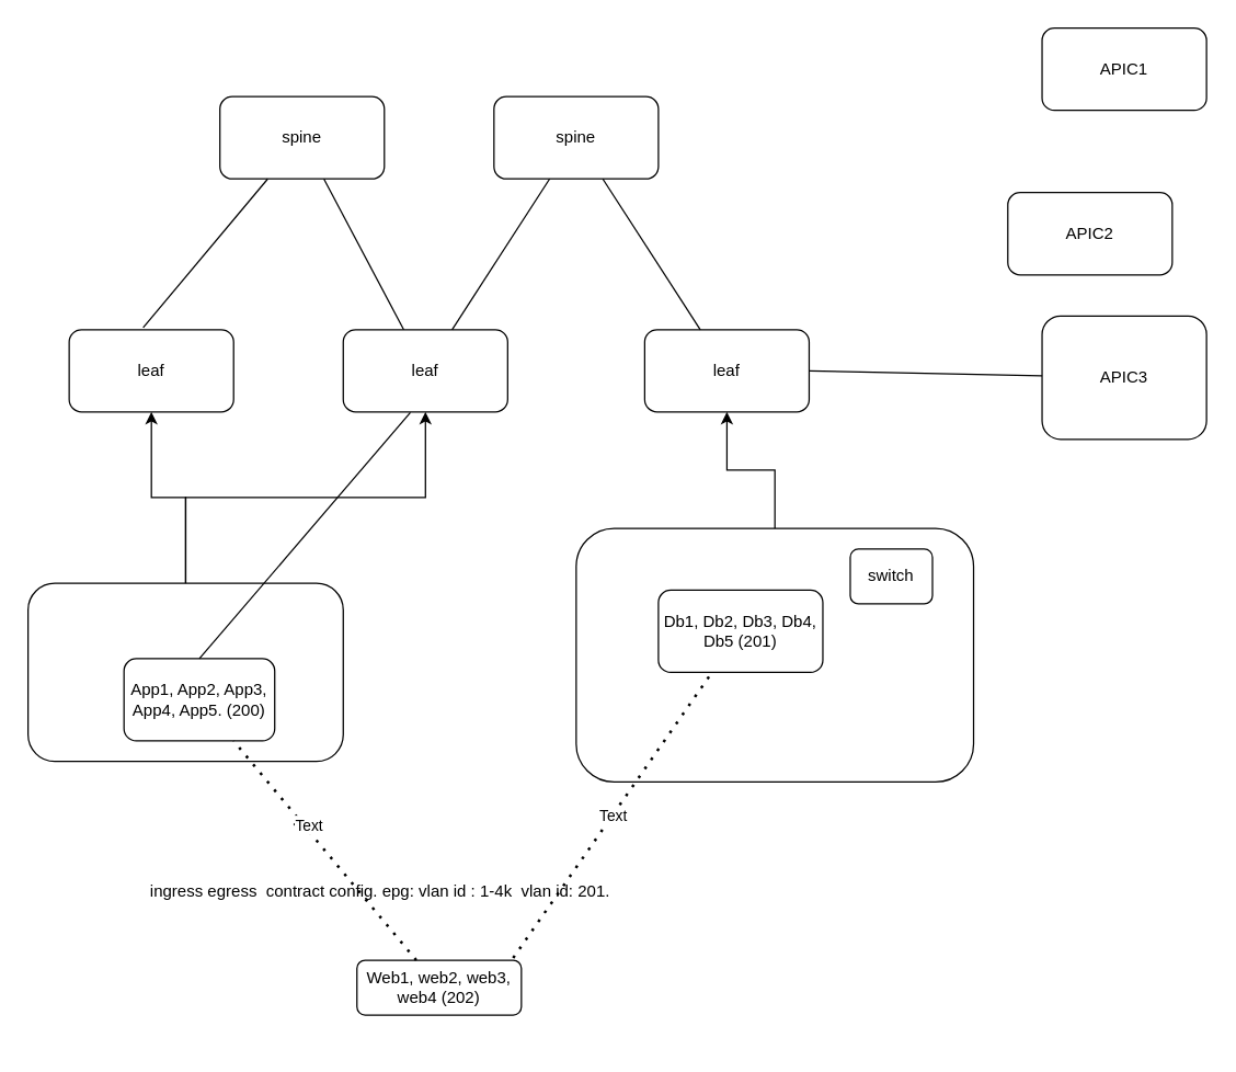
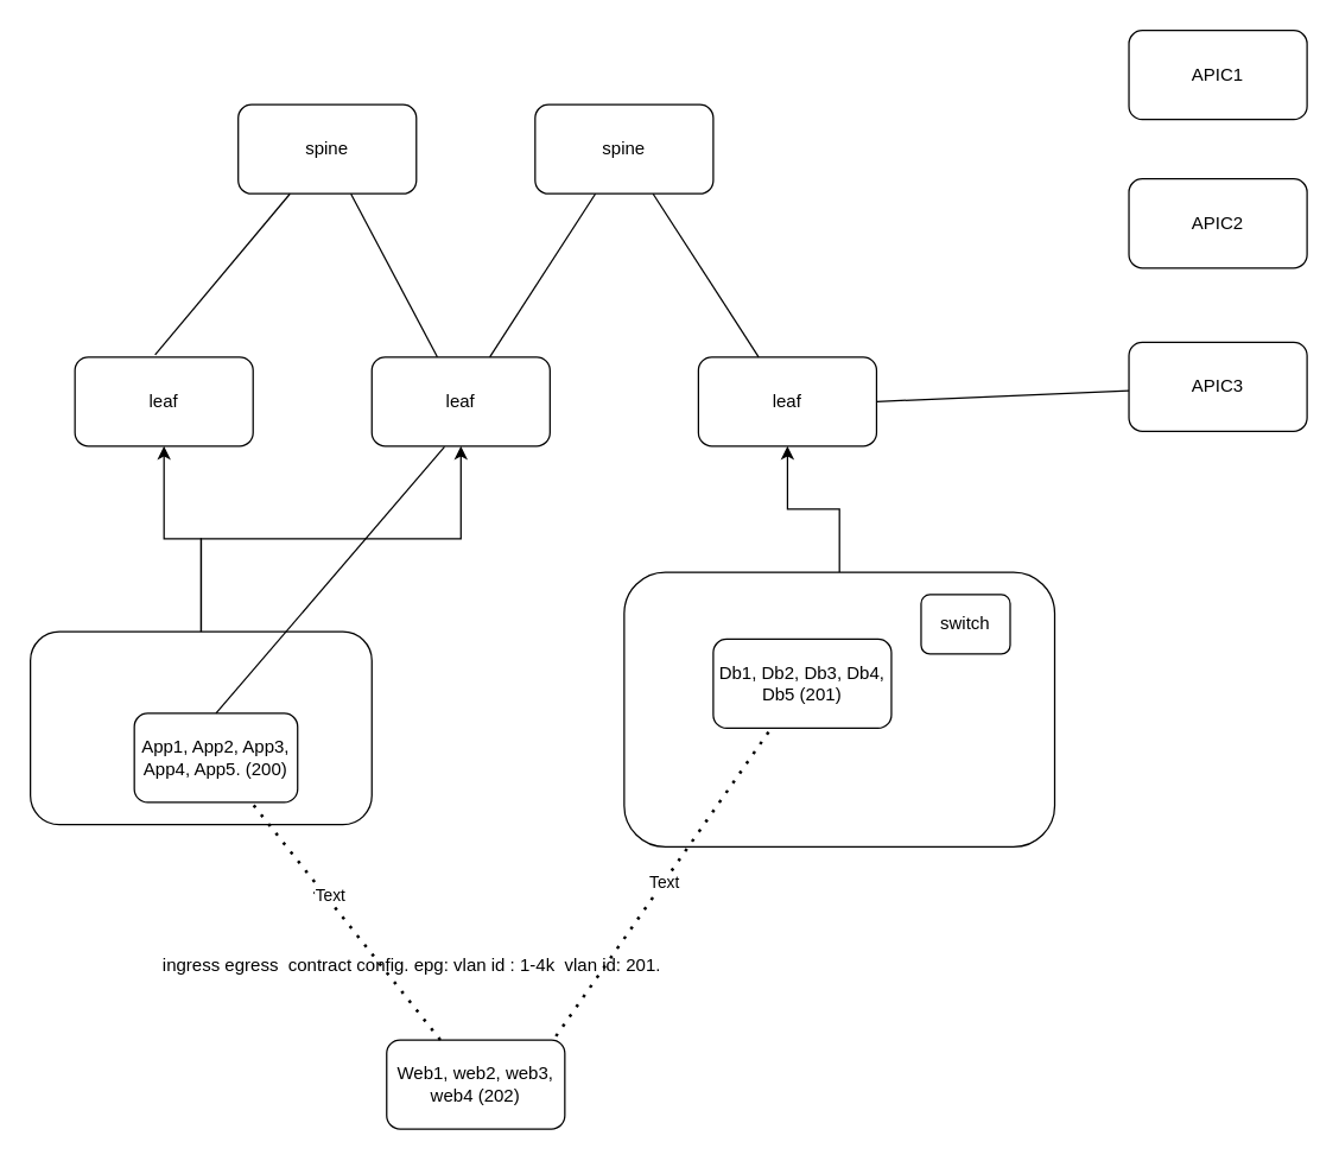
  <mxCell id="0" />
  <mxCell id="1" parent="0" />
  <mxCell id="2" style="edgeStyle=orthogonalEdgeStyle;rounded=0;orthogonalLoop=1;jettySize=auto;html=1;" parent="1" source="3" target="18" edge="1"><mxGeometry relative="1" as="geometry" /></mxCell>
  <mxCell id="3" value="" style="rounded=1;whiteSpace=wrap;html=1;" parent="1" vertex="1"><mxGeometry x="420" y="385" width="290" height="185" as="geometry" /></mxCell>
  <mxCell id="4" style="edgeStyle=orthogonalEdgeStyle;rounded=0;orthogonalLoop=1;jettySize=auto;html=1;" parent="1" source="6" target="16" edge="1"><mxGeometry relative="1" as="geometry" /></mxCell>
  <mxCell id="5" style="edgeStyle=orthogonalEdgeStyle;rounded=0;orthogonalLoop=1;jettySize=auto;html=1;" parent="1" source="6" target="17" edge="1"><mxGeometry relative="1" as="geometry" /></mxCell>
  <mxCell id="6" value="" style="rounded=1;whiteSpace=wrap;html=1;" parent="1" vertex="1"><mxGeometry x="20" y="425" width="230" height="130" as="geometry" /></mxCell>
  <mxCell id="7" value="App1, App2, App3, App4, App5. (200)" style="rounded=1;whiteSpace=wrap;html=1;" parent="1" vertex="1"><mxGeometry x="90" y="480" width="110" height="60" as="geometry" /></mxCell>
  <mxCell id="8" value="Db1, Db2, Db3, Db4, Db5 (201)" style="rounded=1;whiteSpace=wrap;html=1;" parent="1" vertex="1"><mxGeometry x="480" y="430" width="120" height="60" as="geometry" /></mxCell>
- <mxCell id="9" value="Web1, web2, web3, web4 (202)" style="rounded=1;whiteSpace=wrap;html=1;" parent="1" vertex="1"><mxGeometry x="260" y="700" width="120" height="40" as="geometry" /></mxCell>
+ <mxCell id="9" value="Web1, web2, web3, web4 (202)" style="rounded=1;whiteSpace=wrap;html=1;" parent="1" vertex="1"><mxGeometry x="260" y="700" width="120" height="60" as="geometry" /></mxCell>
  <mxCell id="10" value="" style="endArrow=none;dashed=1;html=1;dashPattern=1 3;strokeWidth=2;rounded=0;" parent="1" source="9" target="7" edge="1"><mxGeometry width="50" height="50" relative="1" as="geometry"><mxPoint x="540" y="610" as="sourcePoint" /><mxPoint x="590" y="560" as="targetPoint" /></mxGeometry></mxCell>
  <mxCell id="11" value="&amp;lt;&amp;nbsp;" style="edgeLabel;html=1;align=center;verticalAlign=middle;resizable=0;points=[];" parent="10" vertex="1" connectable="0"><mxGeometry x="0.261" y="2" relative="1" as="geometry"><mxPoint as="offset" /></mxGeometry></mxCell>
  <mxCell id="12" value="Text" style="edgeLabel;html=1;align=center;verticalAlign=middle;resizable=0;points=[];" parent="10" vertex="1" connectable="0"><mxGeometry x="0.206" y="-2" relative="1" as="geometry"><mxPoint as="offset" /></mxGeometry></mxCell>
  <mxCell id="13" value="" style="endArrow=none;dashed=1;html=1;dashPattern=1 3;strokeWidth=2;rounded=0;exitX=0.95;exitY=-0.042;exitDx=0;exitDy=0;exitPerimeter=0;" parent="1" source="9" target="8" edge="1"><mxGeometry width="50" height="50" relative="1" as="geometry"><mxPoint x="540" y="610" as="sourcePoint" /><mxPoint x="590" y="560" as="targetPoint" /></mxGeometry></mxCell>
  <mxCell id="14" value="Text" style="edgeLabel;html=1;align=center;verticalAlign=middle;resizable=0;points=[];" parent="13" vertex="1" connectable="0"><mxGeometry x="0.0" relative="1" as="geometry"><mxPoint as="offset" /></mxGeometry></mxCell>
  <mxCell id="15" value="ingress egress&amp;nbsp; contract config. epg: vlan id : 1-4k&amp;nbsp; vlan id: 201.&amp;nbsp;&amp;nbsp;" style="text;html=1;align=center;verticalAlign=middle;resizable=0;points=[];autosize=1;strokeColor=none;fillColor=none;" parent="1" vertex="1"><mxGeometry x="95" y="635" width="370" height="30" as="geometry" /></mxCell>
  <mxCell id="16" value="leaf" style="rounded=1;whiteSpace=wrap;html=1;" parent="1" vertex="1"><mxGeometry x="50" y="240" width="120" height="60" as="geometry" /></mxCell>
  <mxCell id="17" value="leaf" style="rounded=1;whiteSpace=wrap;html=1;" parent="1" vertex="1"><mxGeometry x="250" y="240" width="120" height="60" as="geometry" /></mxCell>
  <mxCell id="18" value="leaf" style="rounded=1;whiteSpace=wrap;html=1;" parent="1" vertex="1"><mxGeometry x="470" y="240" width="120" height="60" as="geometry" /></mxCell>
  <mxCell id="19" value="spine" style="rounded=1;whiteSpace=wrap;html=1;" parent="1" vertex="1"><mxGeometry x="160" y="70" width="120" height="60" as="geometry" /></mxCell>
  <mxCell id="20" value="spine" style="rounded=1;whiteSpace=wrap;html=1;" parent="1" vertex="1"><mxGeometry x="360" y="70" width="120" height="60" as="geometry" /></mxCell>
  <mxCell id="21" value="APIC1" style="rounded=1;whiteSpace=wrap;html=1;" parent="1" vertex="1"><mxGeometry x="760" y="20" width="120" height="60" as="geometry" /></mxCell>
- <mxCell id="22" value="APIC2" style="rounded=1;whiteSpace=wrap;html=1;" parent="1" vertex="1"><mxGeometry x="735" y="140" width="120" height="60" as="geometry" /></mxCell>
- <mxCell id="23" value="APIC3" style="rounded=1;whiteSpace=wrap;html=1;" parent="1" vertex="1"><mxGeometry x="760" y="230" width="120" height="90" as="geometry" /></mxCell>
+ <mxCell id="22" value="APIC2" style="rounded=1;whiteSpace=wrap;html=1;" parent="1" vertex="1"><mxGeometry x="760" y="120" width="120" height="60" as="geometry" /></mxCell>
+ <mxCell id="23" value="APIC3" style="rounded=1;whiteSpace=wrap;html=1;" parent="1" vertex="1"><mxGeometry x="760" y="230" width="120" height="60" as="geometry" /></mxCell>
  <mxCell id="24" value="" style="endArrow=none;html=1;rounded=0;exitX=0.45;exitY=-0.025;exitDx=0;exitDy=0;exitPerimeter=0;" parent="1" source="16" target="19" edge="1"><mxGeometry width="50" height="50" relative="1" as="geometry"><mxPoint x="540" y="460" as="sourcePoint" /><mxPoint x="590" y="410" as="targetPoint" /></mxGeometry></mxCell>
  <mxCell id="25" value="" style="endArrow=none;html=1;rounded=0;" parent="1" source="17" target="20" edge="1"><mxGeometry width="50" height="50" relative="1" as="geometry"><mxPoint x="114" y="248.5" as="sourcePoint" /><mxPoint x="204.874" y="140" as="targetPoint" /></mxGeometry></mxCell>
  <mxCell id="26" value="" style="endArrow=none;html=1;rounded=0;" parent="1" source="18" target="20" edge="1"><mxGeometry width="50" height="50" relative="1" as="geometry"><mxPoint x="339.412" y="250" as="sourcePoint" /><mxPoint x="410.588" y="140" as="targetPoint" /></mxGeometry></mxCell>
  <mxCell id="27" value="" style="endArrow=none;html=1;rounded=0;exitX=1;exitY=0.5;exitDx=0;exitDy=0;" parent="1" source="18" target="23" edge="1"><mxGeometry width="50" height="50" relative="1" as="geometry"><mxPoint x="520.588" y="250" as="sourcePoint" /><mxPoint x="449.412" y="140" as="targetPoint" /></mxGeometry></mxCell>
  <mxCell id="28" value="" style="endArrow=none;html=1;rounded=0;" parent="1" source="17" target="19" edge="1"><mxGeometry width="50" height="50" relative="1" as="geometry"><mxPoint x="114" y="248.5" as="sourcePoint" /><mxPoint x="204.874" y="140" as="targetPoint" /></mxGeometry></mxCell>
  <mxCell id="29" value="" style="endArrow=none;html=1;rounded=0;exitX=0.5;exitY=0;exitDx=0;exitDy=0;entryX=0.408;entryY=1.008;entryDx=0;entryDy=0;entryPerimeter=0;" parent="1" source="7" target="17" edge="1"><mxGeometry width="50" height="50" relative="1" as="geometry"><mxPoint x="540" y="460" as="sourcePoint" /><mxPoint x="590" y="410" as="targetPoint" /></mxGeometry></mxCell>
  <mxCell id="30" value="switch&lt;span style=&quot;color: rgba(0, 0, 0, 0); font-family: monospace; font-size: 0px; text-align: start;&quot;&gt;%3CmxGraphModel%3E%3Croot%3E%3CmxCell%20id%3D%220%22%2F%3E%3CmxCell%20id%3D%221%22%20parent%3D%220%22%2F%3E%3CmxCell%20id%3D%222%22%20value%3D%22%22%20style%3D%22endArrow%3Dnone%3Bhtml%3D1%3Brounded%3D0%3BexitX%3D0.45%3BexitY%3D-0.025%3BexitDx%3D0%3BexitDy%3D0%3BexitPerimeter%3D0%3B%22%20edge%3D%221%22%20parent%3D%221%22%3E%3CmxGeometry%20width%3D%2250%22%20height%3D%2250%22%20relative%3D%221%22%20as%3D%22geometry%22%3E%3CmxPoint%20x%3D%22-46%22%20y%3D%22108.5%22%20as%3D%22sourcePoint%22%2F%3E%3CmxPoint%20x%3D%2244.874%22%20as%3D%22targetPoint%22%2F%3E%3C%2FmxGeometry%3E%3C%2FmxCell%3E%3C%2Froot%3E%3C%2FmxGraphModel%3E&lt;/span&gt;" style="rounded=1;whiteSpace=wrap;html=1;" parent="1" vertex="1"><mxGeometry x="620" y="400" width="60" height="40" as="geometry" /></mxCell>
